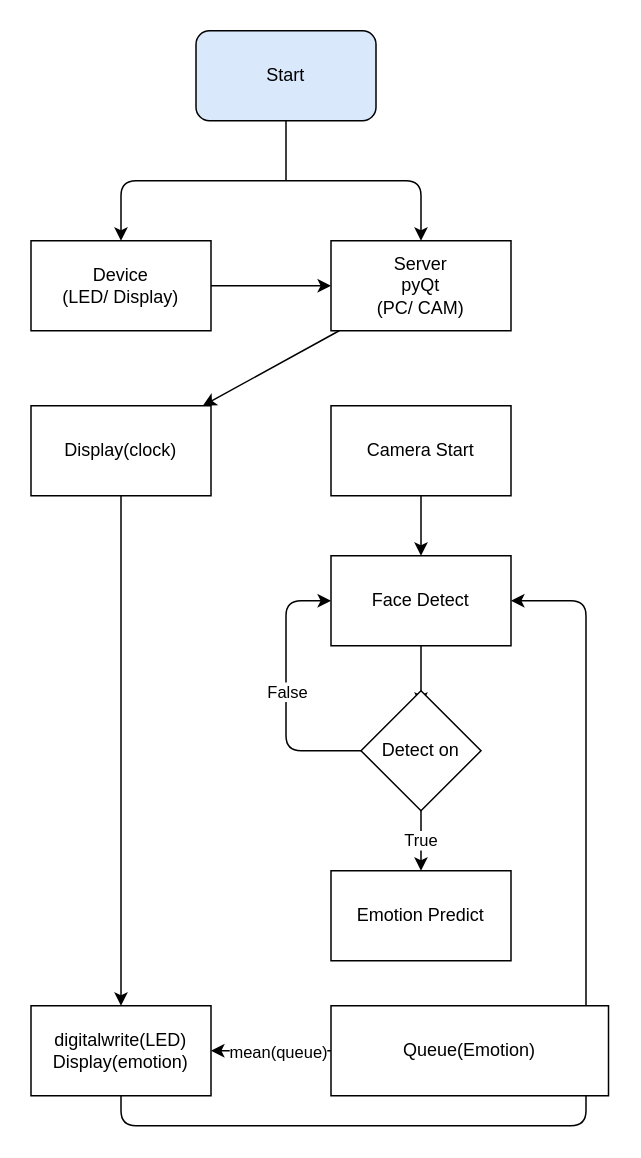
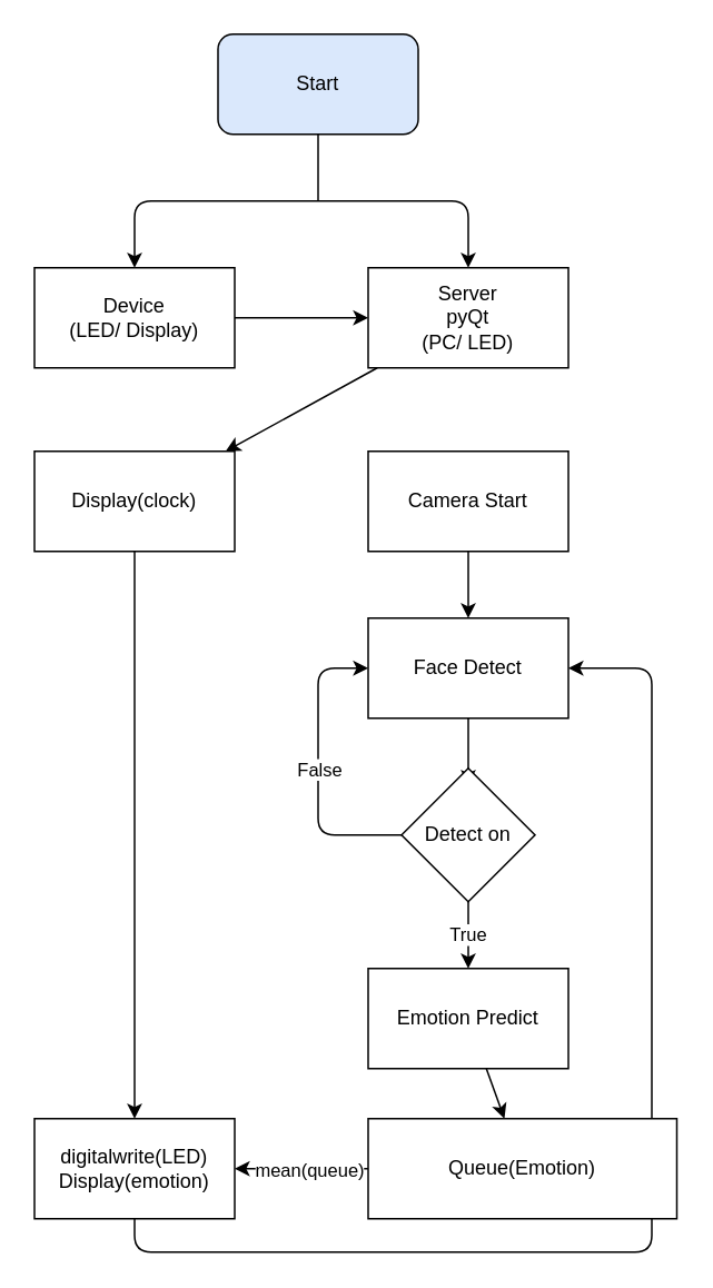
  <mxCell id="0" />
  <mxCell id="1" parent="0" />
  <mxCell id="2" value="" style="edgeStyle=none;html=1;" edge="1" parent="1" target="5"><mxGeometry relative="1" as="geometry"><mxPoint x="170" y="120" as="sourcePoint" /><Array as="points"><mxPoint x="280" y="120" /></Array></mxGeometry></mxCell>
  <mxCell id="3" value="Start" style="rounded=1;whiteSpace=wrap;html=1;fillColor=#dae8fc;" vertex="1" parent="1"><mxGeometry x="130" y="20" width="120" height="60" as="geometry" /></mxCell>
  <mxCell id="4" value="" style="edgeStyle=none;html=1;" edge="1" parent="1" source="5" target="11"><mxGeometry relative="1" as="geometry" /></mxCell>
- <mxCell id="5" value="Server&lt;br&gt;pyQt&lt;br&gt;(PC/ CAM)" style="rounded=0;whiteSpace=wrap;html=1;" vertex="1" parent="1"><mxGeometry x="220" y="160" width="120" height="60" as="geometry" /></mxCell>
+ <mxCell id="5" value="Server&lt;br&gt;pyQt&lt;br&gt;(PC/ LED)" style="rounded=0;whiteSpace=wrap;html=1;" vertex="1" parent="1"><mxGeometry x="220" y="160" width="120" height="60" as="geometry" /></mxCell>
  <mxCell id="6" value="" style="edgeStyle=none;html=1;" edge="1" parent="1" source="7" target="5"><mxGeometry relative="1" as="geometry" /></mxCell>
  <mxCell id="7" value="Device&lt;br&gt;(LED/ Display)" style="rounded=0;whiteSpace=wrap;html=1;" vertex="1" parent="1"><mxGeometry x="20" y="160" width="120" height="60" as="geometry" /></mxCell>
  <mxCell id="8" value="" style="edgeStyle=none;html=1;" edge="1" parent="1" source="9" target="13"><mxGeometry relative="1" as="geometry" /></mxCell>
  <mxCell id="9" value="Camera Start" style="whiteSpace=wrap;html=1;rounded=0;" vertex="1" parent="1"><mxGeometry x="220" y="270" width="120" height="60" as="geometry" /></mxCell>
  <mxCell id="10" value="" style="edgeStyle=none;html=1;" edge="1" parent="1" source="11" target="23"><mxGeometry relative="1" as="geometry" /></mxCell>
  <mxCell id="11" value="Display(clock)" style="whiteSpace=wrap;html=1;rounded=0;" vertex="1" parent="1"><mxGeometry x="20" y="270" width="120" height="60" as="geometry" /></mxCell>
  <mxCell id="12" value="" style="edgeStyle=none;html=1;" edge="1" parent="1" source="13"><mxGeometry relative="1" as="geometry"><mxPoint x="280" y="470" as="targetPoint" /></mxGeometry></mxCell>
  <mxCell id="13" value="Face Detect" style="whiteSpace=wrap;html=1;rounded=0;" vertex="1" parent="1"><mxGeometry x="220" y="370" width="120" height="60" as="geometry" /></mxCell>
  <mxCell id="14" value="True" style="edgeStyle=none;html=1;" edge="1" parent="1" source="15" target="21"><mxGeometry relative="1" as="geometry" /></mxCell>
  <mxCell id="15" value="Detect on" style="rhombus;whiteSpace=wrap;html=1;" vertex="1" parent="1"><mxGeometry x="240" y="460" width="80" height="80" as="geometry" /></mxCell>
  <mxCell id="16" value="" style="endArrow=classic;html=1;entryX=0;entryY=0.5;entryDx=0;entryDy=0;exitX=0;exitY=0.5;exitDx=0;exitDy=0;" edge="1" parent="1" source="15" target="13"><mxGeometry width="50" height="50" relative="1" as="geometry"><mxPoint x="210" y="460" as="sourcePoint" /><mxPoint x="260" y="410" as="targetPoint" /><Array as="points"><mxPoint x="190" y="500" /><mxPoint x="190" y="400" /></Array></mxGeometry></mxCell>
  <mxCell id="17" value="False" style="edgeLabel;html=1;align=center;verticalAlign=middle;resizable=0;points=[];" vertex="1" connectable="0" parent="16"><mxGeometry x="-0.812" relative="1" as="geometry"><mxPoint x="-33" y="-40" as="offset" /></mxGeometry></mxCell>
  <mxCell id="18" value="" style="edgeStyle=none;html=1;exitX=0;exitY=0.5;exitDx=0;exitDy=0;" edge="1" parent="1" source="24" target="23"><mxGeometry relative="1" as="geometry" /></mxCell>
  <mxCell id="19" value="mean(queue)" style="edgeLabel;html=1;align=center;verticalAlign=middle;resizable=0;points=[];" vertex="1" connectable="0" parent="18"><mxGeometry x="-0.211" relative="1" as="geometry"><mxPoint x="-4" as="offset" /></mxGeometry></mxCell>
+ <mxCell id="20" value="" style="edgeStyle=none;html=1;" edge="1" parent="1" source="21" target="24"><mxGeometry relative="1" as="geometry" /></mxCell>
  <mxCell id="21" value="Emotion Predict" style="whiteSpace=wrap;html=1;" vertex="1" parent="1"><mxGeometry x="220" y="580" width="120" height="60" as="geometry" /></mxCell>
  <mxCell id="22" value="" style="edgeStyle=none;html=1;entryX=1;entryY=0.5;entryDx=0;entryDy=0;" edge="1" parent="1" source="23" target="13"><mxGeometry relative="1" as="geometry"><Array as="points"><mxPoint x="80" y="750" /><mxPoint x="390" y="750" /><mxPoint x="390" y="400" /></Array></mxGeometry></mxCell>
  <mxCell id="23" value="digitalwrite(LED)&lt;br&gt;Display(emotion)" style="whiteSpace=wrap;html=1;" vertex="1" parent="1"><mxGeometry x="20" y="670" width="120" height="60" as="geometry" /></mxCell>
  <mxCell id="24" value="Queue(Emotion)&lt;br&gt;" style="whiteSpace=wrap;html=1;" vertex="1" parent="1"><mxGeometry x="220" y="670" width="185" height="60" as="geometry" /></mxCell>
  <mxCell id="25" value="" style="endArrow=none;html=1;entryX=0.5;entryY=1;entryDx=0;entryDy=0;" edge="1" parent="1" target="3"><mxGeometry width="50" height="50" relative="1" as="geometry"><mxPoint x="190" y="120" as="sourcePoint" /><mxPoint x="240" y="350" as="targetPoint" /></mxGeometry></mxCell>
  <mxCell id="26" value="" style="edgeStyle=none;html=1;entryX=0.5;entryY=0;entryDx=0;entryDy=0;" edge="1" parent="1" target="7"><mxGeometry relative="1" as="geometry"><mxPoint x="170" y="120" as="sourcePoint" /><mxPoint x="290" y="170" as="targetPoint" /><Array as="points"><mxPoint x="80" y="120" /></Array></mxGeometry></mxCell>
